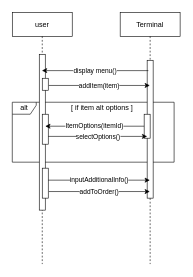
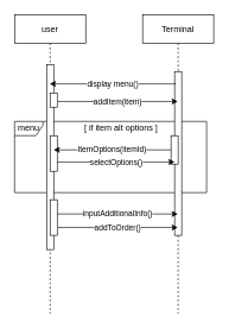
  <mxCell id="0" />
  <mxCell id="1" parent="0" />
- <mxCell id="2" value="alt" style="shape=umlFrame;whiteSpace=wrap;html=1;width=40;height=20;" vertex="1" parent="1"><mxGeometry x="20" y="170" width="270" height="100" as="geometry" /></mxCell>
+ <mxCell id="2" value="menu" style="shape=umlFrame;whiteSpace=wrap;html=1;width=40;height=20;" vertex="1" parent="1"><mxGeometry x="20" y="170" width="270" height="100" as="geometry" /></mxCell>
  <mxCell id="3" value="user" style="shape=umlLifeline;perimeter=lifelinePerimeter;container=1;collapsible=0;recursiveResize=0;rounded=0;shadow=0;strokeWidth=1;" parent="1" vertex="1"><mxGeometry x="20" y="20" width="100" height="420" as="geometry" /></mxCell>
  <mxCell id="4" value="" style="points=[];perimeter=orthogonalPerimeter;rounded=0;shadow=0;strokeWidth=1;" parent="3" vertex="1"><mxGeometry x="45" y="70" width="10" height="260" as="geometry" /></mxCell>
  <mxCell id="5" value="" style="points=[];perimeter=orthogonalPerimeter;rounded=0;shadow=0;strokeWidth=1;" vertex="1" parent="3"><mxGeometry x="50" y="260" width="10" height="50" as="geometry" /></mxCell>
  <mxCell id="6" value="Terminal" style="shape=umlLifeline;perimeter=lifelinePerimeter;container=1;collapsible=0;recursiveResize=0;rounded=0;shadow=0;strokeWidth=1;" parent="1" vertex="1"><mxGeometry x="200" y="20" width="100" height="420" as="geometry" /></mxCell>
  <mxCell id="7" value="" style="points=[];perimeter=orthogonalPerimeter;rounded=0;shadow=0;strokeWidth=1;" parent="6" vertex="1"><mxGeometry x="45" y="80" width="10" height="230" as="geometry" /></mxCell>
  <mxCell id="8" value="display menu()" style="endArrow=classic;html=1;exitX=0.2;exitY=0.075;exitDx=0;exitDy=0;exitPerimeter=0;" edge="1" parent="1" source="7" target="3"><mxGeometry width="50" height="50" relative="1" as="geometry"><mxPoint x="239" y="111" as="sourcePoint" /><mxPoint x="190" y="120" as="targetPoint" /></mxGeometry></mxCell>
  <mxCell id="9" value="" style="points=[];perimeter=orthogonalPerimeter;rounded=0;shadow=0;strokeWidth=1;" vertex="1" parent="1"><mxGeometry x="70" y="130" width="10" height="20" as="geometry" /></mxCell>
  <mxCell id="10" value="addItem(item)" style="endArrow=classic;html=1;exitX=1.1;exitY=0.6;exitDx=0;exitDy=0;exitPerimeter=0;" edge="1" parent="1" source="9" target="6"><mxGeometry width="50" height="50" relative="1" as="geometry"><mxPoint x="140" y="180" as="sourcePoint" /><mxPoint x="190" y="130" as="targetPoint" /></mxGeometry></mxCell>
  <mxCell id="11" value="[ if item alt options ]" style="text;html=1;strokeColor=none;fillColor=none;align=center;verticalAlign=middle;whiteSpace=wrap;rounded=0;" vertex="1" parent="1"><mxGeometry x="95" y="170" width="150" height="20" as="geometry" /></mxCell>
  <mxCell id="12" value="" style="points=[];perimeter=orthogonalPerimeter;rounded=0;shadow=0;strokeWidth=1;" vertex="1" parent="1"><mxGeometry x="70" y="190" width="10" height="50" as="geometry" /></mxCell>
  <mxCell id="13" value="" style="points=[];perimeter=orthogonalPerimeter;rounded=0;shadow=0;strokeWidth=1;" vertex="1" parent="1"><mxGeometry x="240" y="190" width="10" height="40" as="geometry" /></mxCell>
  <mxCell id="14" value="ItemOptions(itemId)" style="endArrow=classic;html=1;" edge="1" parent="1" source="13" target="4"><mxGeometry width="50" height="50" relative="1" as="geometry"><mxPoint x="190" y="390" as="sourcePoint" /><mxPoint x="240" y="340" as="targetPoint" /></mxGeometry></mxCell>
  <mxCell id="15" value="selectOptions()" style="endArrow=classic;html=1;exitX=1;exitY=0.74;exitDx=0;exitDy=0;exitPerimeter=0;" edge="1" parent="1" source="12"><mxGeometry width="50" height="50" relative="1" as="geometry"><mxPoint x="140" y="280" as="sourcePoint" /><mxPoint x="245" y="227" as="targetPoint" /></mxGeometry></mxCell>
  <mxCell id="16" value="inputAdditionalInfo()" style="endArrow=classic;html=1;exitX=1;exitY=0.4;exitDx=0;exitDy=0;exitPerimeter=0;" edge="1" parent="1" source="5" target="6"><mxGeometry width="50" height="50" relative="1" as="geometry"><mxPoint x="130" y="350" as="sourcePoint" /><mxPoint x="180" y="300" as="targetPoint" /></mxGeometry></mxCell>
  <mxCell id="17" value="addToOrder()" style="endArrow=classic;html=1;exitX=1.1;exitY=0.78;exitDx=0;exitDy=0;exitPerimeter=0;" edge="1" parent="1" source="5" target="6"><mxGeometry width="50" height="50" relative="1" as="geometry"><mxPoint x="150" y="360" as="sourcePoint" /><mxPoint x="200" y="310" as="targetPoint" /></mxGeometry></mxCell>
